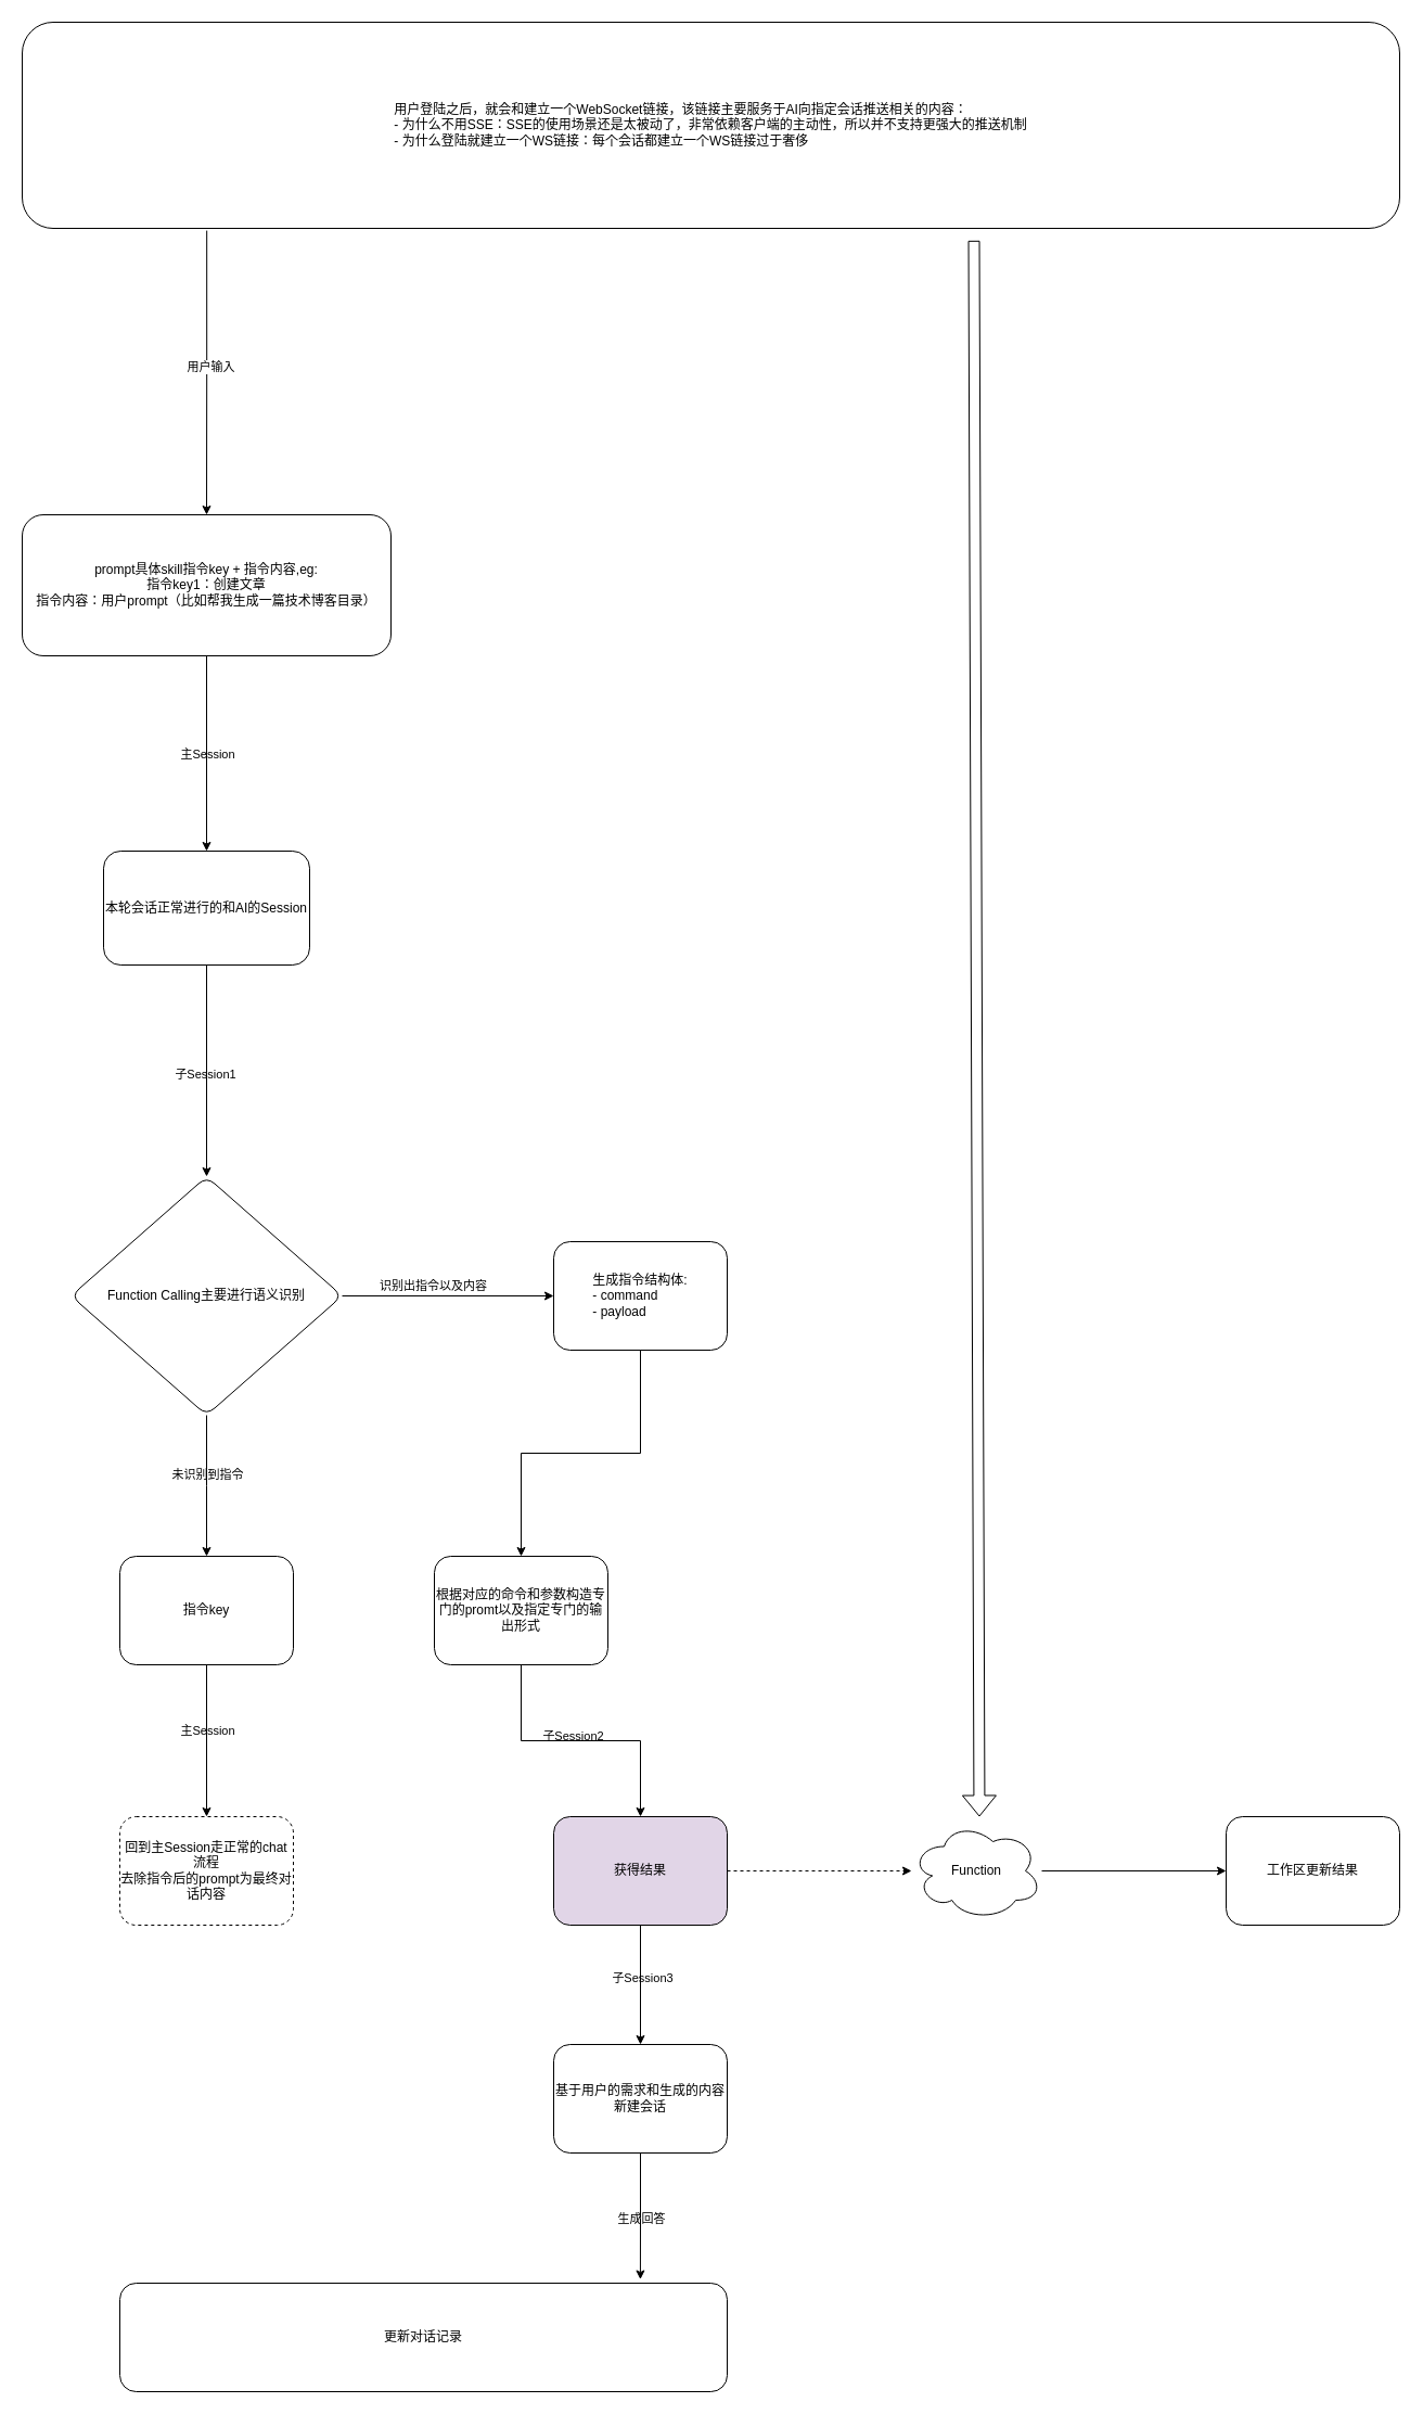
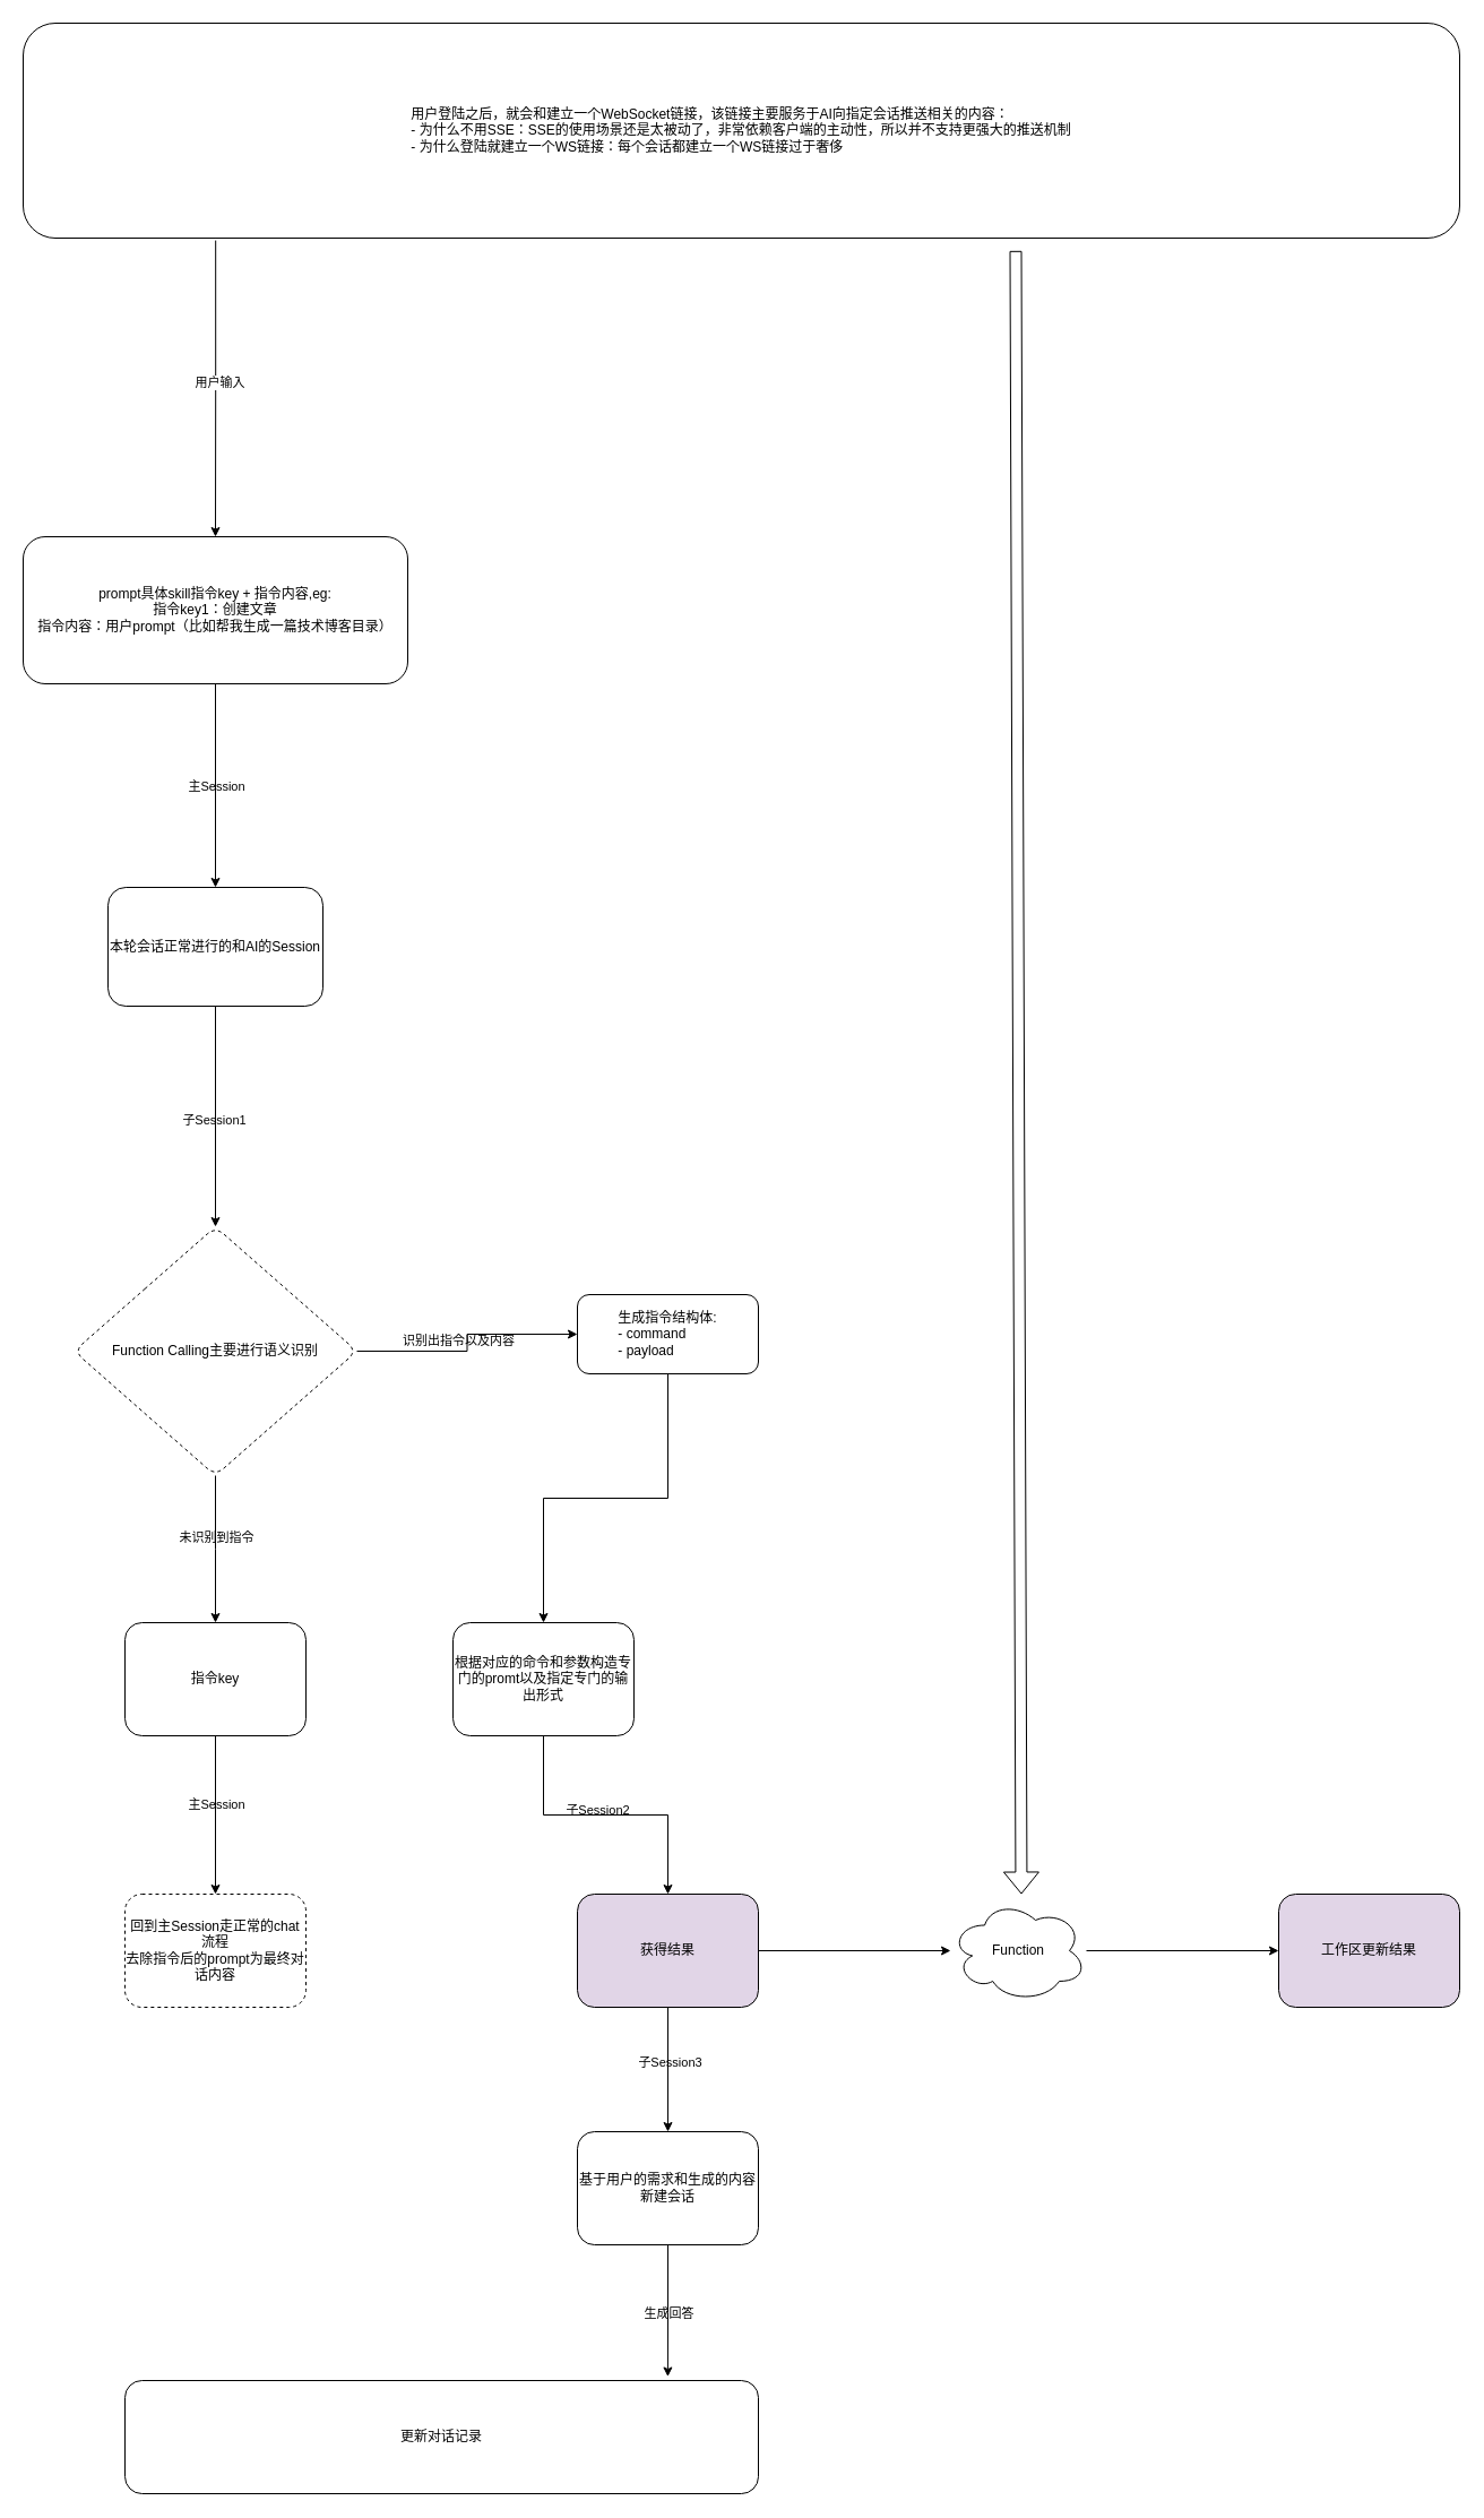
  <mxCell id="0" />
  <mxCell id="1" parent="0" />
  <mxCell id="2" value="" style="edgeStyle=orthogonalEdgeStyle;rounded=0;orthogonalLoop=1;jettySize=auto;html=1;labelBackgroundColor=none;fontColor=default;" edge="1" parent="1" source="4" target="26"><mxGeometry relative="1" as="geometry" /></mxCell>
  <mxCell id="3" value="主Session" style="edgeLabel;html=1;align=center;verticalAlign=middle;resizable=0;points=[];labelBackgroundColor=none;" vertex="1" connectable="0" parent="2"><mxGeometry x="-0.297" relative="1" as="geometry"><mxPoint y="27" as="offset" /></mxGeometry></mxCell>
  <mxCell id="4" value="prompt具体skill指令key + 指令内容,eg:&lt;br&gt;指令key1：创建文章&lt;br&gt;指令内容：用户prompt（比如帮我生成一篇技术博客目录）" style="rounded=1;whiteSpace=wrap;html=1;fontSize=12;glass=0;strokeWidth=1;shadow=0;labelBackgroundColor=none;" parent="1" vertex="1"><mxGeometry x="20" y="474" width="340" height="130" as="geometry" /></mxCell>
  <mxCell id="5" value="" style="edgeStyle=orthogonalEdgeStyle;rounded=0;orthogonalLoop=1;jettySize=auto;html=1;labelBackgroundColor=none;fontColor=default;" edge="1" parent="1" source="9" target="11"><mxGeometry relative="1" as="geometry" /></mxCell>
  <mxCell id="6" value="识别出指令以及内容" style="edgeLabel;html=1;align=center;verticalAlign=middle;resizable=0;points=[];labelBackgroundColor=none;" vertex="1" connectable="0" parent="5"><mxGeometry x="-0.149" y="-1" relative="1" as="geometry"><mxPoint y="-11" as="offset" /></mxGeometry></mxCell>
  <mxCell id="7" style="edgeStyle=orthogonalEdgeStyle;rounded=0;orthogonalLoop=1;jettySize=auto;html=1;labelBackgroundColor=none;fontColor=default;" edge="1" parent="1" source="9"><mxGeometry relative="1" as="geometry"><mxPoint x="190" y="1434" as="targetPoint" /></mxGeometry></mxCell>
  <mxCell id="8" value="未识别到指令" style="edgeLabel;html=1;align=center;verticalAlign=middle;resizable=0;points=[];labelBackgroundColor=none;" vertex="1" connectable="0" parent="7"><mxGeometry x="-0.165" y="-1" relative="1" as="geometry"><mxPoint x="1" as="offset" /></mxGeometry></mxCell>
- <mxCell id="9" value="Function Calling主要进行语义识别" style="rhombus;whiteSpace=wrap;html=1;rounded=1;glass=0;strokeWidth=1;shadow=0;labelBackgroundColor=none;" vertex="1" parent="1"><mxGeometry x="65" y="1084" width="250" height="220" as="geometry" /></mxCell>
+ <mxCell id="9" value="Function Calling主要进行语义识别" style="rhombus;whiteSpace=wrap;html=1;rounded=1;glass=0;strokeWidth=1;shadow=0;labelBackgroundColor=none;dashed=1;" vertex="1" parent="1"><mxGeometry x="65" y="1084" width="250" height="220" as="geometry" /></mxCell>
  <mxCell id="10" value="" style="edgeStyle=orthogonalEdgeStyle;rounded=0;orthogonalLoop=1;jettySize=auto;html=1;labelBackgroundColor=none;fontColor=default;" edge="1" parent="1" source="11" target="18"><mxGeometry relative="1" as="geometry" /></mxCell>
- <mxCell id="11" value="生成指令结构体:&lt;br&gt;&lt;div style=&quot;text-align: left;&quot;&gt;&lt;span style=&quot;background-color: initial;&quot;&gt;- command&lt;/span&gt;&lt;/div&gt;&lt;div style=&quot;text-align: left;&quot;&gt;&lt;span style=&quot;background-color: initial;&quot;&gt;- payload&lt;/span&gt;&lt;/div&gt;" style="whiteSpace=wrap;html=1;rounded=1;glass=0;strokeWidth=1;shadow=0;labelBackgroundColor=none;" vertex="1" parent="1"><mxGeometry x="510" y="1144" width="160" height="100" as="geometry" /></mxCell>
+ <mxCell id="11" value="生成指令结构体:&lt;br&gt;&lt;div style=&quot;text-align: left;&quot;&gt;&lt;span style=&quot;background-color: initial;&quot;&gt;- command&lt;/span&gt;&lt;/div&gt;&lt;div style=&quot;text-align: left;&quot;&gt;&lt;span style=&quot;background-color: initial;&quot;&gt;- payload&lt;/span&gt;&lt;/div&gt;" style="whiteSpace=wrap;html=1;rounded=1;glass=0;strokeWidth=1;shadow=0;labelBackgroundColor=none;" vertex="1" parent="1"><mxGeometry x="510" y="1144" width="160" height="70" as="geometry" /></mxCell>
  <mxCell id="12" value="" style="edgeStyle=orthogonalEdgeStyle;rounded=0;orthogonalLoop=1;jettySize=auto;html=1;labelBackgroundColor=none;fontColor=default;" edge="1" parent="1" source="14" target="15"><mxGeometry relative="1" as="geometry" /></mxCell>
  <mxCell id="13" value="主Session" style="edgeLabel;html=1;align=center;verticalAlign=middle;resizable=0;points=[];labelBackgroundColor=none;" vertex="1" connectable="0" parent="12"><mxGeometry x="-0.212" y="1" relative="1" as="geometry"><mxPoint x="-1" y="5" as="offset" /></mxGeometry></mxCell>
  <mxCell id="14" value="指令key" style="whiteSpace=wrap;html=1;rounded=1;glass=0;strokeWidth=1;shadow=0;labelBackgroundColor=none;" vertex="1" parent="1"><mxGeometry x="110" y="1434" width="160" height="100" as="geometry" /></mxCell>
  <mxCell id="15" value="回到主Session走正常的chat流程&lt;br&gt;去除指令后的prompt为最终对话内容" style="whiteSpace=wrap;html=1;rounded=1;glass=0;strokeWidth=1;shadow=0;labelBackgroundColor=none;dashed=1;" vertex="1" parent="1"><mxGeometry x="110" y="1674" width="160" height="100" as="geometry" /></mxCell>
  <mxCell id="16" value="" style="edgeStyle=orthogonalEdgeStyle;rounded=0;orthogonalLoop=1;jettySize=auto;html=1;labelBackgroundColor=none;fontColor=default;" edge="1" parent="1" source="18" target="22"><mxGeometry relative="1" as="geometry" /></mxCell>
  <mxCell id="17" value="子Session2" style="edgeLabel;html=1;align=center;verticalAlign=middle;resizable=0;points=[];labelBackgroundColor=none;" vertex="1" connectable="0" parent="16"><mxGeometry x="-0.064" relative="1" as="geometry"><mxPoint y="-5" as="offset" /></mxGeometry></mxCell>
  <mxCell id="18" value="根据对应的命令和参数构造专门的promt以及指定专门的输出形式" style="whiteSpace=wrap;html=1;rounded=1;glass=0;strokeWidth=1;shadow=0;labelBackgroundColor=none;" vertex="1" parent="1"><mxGeometry x="400" y="1434" width="160" height="100" as="geometry" /></mxCell>
  <mxCell id="19" value="" style="edgeStyle=orthogonalEdgeStyle;rounded=0;orthogonalLoop=1;jettySize=auto;html=1;labelBackgroundColor=none;fontColor=default;" edge="1" parent="1" source="22" target="30"><mxGeometry relative="1" as="geometry" /></mxCell>
  <mxCell id="20" value="子Session3" style="edgeLabel;html=1;align=center;verticalAlign=middle;resizable=0;points=[];labelBackgroundColor=none;" vertex="1" connectable="0" parent="19"><mxGeometry x="-0.12" y="1" relative="1" as="geometry"><mxPoint as="offset" /></mxGeometry></mxCell>
- <mxCell id="21" style="edgeStyle=orthogonalEdgeStyle;rounded=0;orthogonalLoop=1;jettySize=auto;html=1;exitX=1;exitY=0.5;exitDx=0;exitDy=0;dashed=1;" edge="1" parent="1" source="22" target="36"><mxGeometry relative="1" as="geometry" /></mxCell>
+ <mxCell id="21" style="edgeStyle=orthogonalEdgeStyle;rounded=0;orthogonalLoop=1;jettySize=auto;html=1;exitX=1;exitY=0.5;exitDx=0;exitDy=0;" edge="1" parent="1" source="22" target="36"><mxGeometry relative="1" as="geometry" /></mxCell>
  <mxCell id="22" value="获得结果" style="whiteSpace=wrap;html=1;rounded=1;glass=0;strokeWidth=1;shadow=0;labelBackgroundColor=none;fillColor=#e1d5e7;" vertex="1" parent="1"><mxGeometry x="510" y="1674" width="160" height="100" as="geometry" /></mxCell>
- <mxCell id="23" value="工作区更新结果" style="whiteSpace=wrap;html=1;rounded=1;glass=0;strokeWidth=1;shadow=0;labelBackgroundColor=none;" vertex="1" parent="1"><mxGeometry x="1130" y="1674" width="160" height="100" as="geometry" /></mxCell>
+ <mxCell id="23" value="工作区更新结果" style="whiteSpace=wrap;html=1;rounded=1;glass=0;strokeWidth=1;shadow=0;labelBackgroundColor=none;fillColor=#e1d5e7;" vertex="1" parent="1"><mxGeometry x="1130" y="1674" width="160" height="100" as="geometry" /></mxCell>
  <mxCell id="24" style="edgeStyle=orthogonalEdgeStyle;rounded=0;orthogonalLoop=1;jettySize=auto;html=1;entryX=0.5;entryY=0;entryDx=0;entryDy=0;labelBackgroundColor=none;fontColor=default;" edge="1" parent="1" source="26" target="9"><mxGeometry relative="1" as="geometry" /></mxCell>
  <mxCell id="25" value="子Session1" style="edgeLabel;html=1;align=center;verticalAlign=middle;resizable=0;points=[];labelBackgroundColor=none;" vertex="1" connectable="0" parent="24"><mxGeometry x="0.021" y="-2" relative="1" as="geometry"><mxPoint as="offset" /></mxGeometry></mxCell>
  <mxCell id="26" value="本轮会话正常进行的和AI的Session" style="whiteSpace=wrap;html=1;rounded=1;glass=0;strokeWidth=1;shadow=0;labelBackgroundColor=none;" vertex="1" parent="1"><mxGeometry x="95" y="784" width="190" height="105" as="geometry" /></mxCell>
  <mxCell id="27" value="更新对话记录" style="whiteSpace=wrap;html=1;rounded=1;glass=0;strokeWidth=1;shadow=0;labelBackgroundColor=none;" vertex="1" parent="1"><mxGeometry x="110" y="2104" width="560" height="100" as="geometry" /></mxCell>
  <mxCell id="28" style="edgeStyle=orthogonalEdgeStyle;rounded=0;orthogonalLoop=1;jettySize=auto;html=1;entryX=0.857;entryY=-0.035;entryDx=0;entryDy=0;entryPerimeter=0;labelBackgroundColor=none;fontColor=default;" edge="1" parent="1" source="30" target="27"><mxGeometry relative="1" as="geometry" /></mxCell>
  <mxCell id="29" value="生成回答" style="edgeLabel;html=1;align=center;verticalAlign=middle;resizable=0;points=[];labelBackgroundColor=none;" vertex="1" connectable="0" parent="28"><mxGeometry x="0.05" y="1" relative="1" as="geometry"><mxPoint as="offset" /></mxGeometry></mxCell>
  <mxCell id="30" value="基于用户的需求和生成的内容&lt;br&gt;新建会话" style="whiteSpace=wrap;html=1;rounded=1;glass=0;strokeWidth=1;shadow=0;labelBackgroundColor=none;" vertex="1" parent="1"><mxGeometry x="510" y="1884" width="160" height="100" as="geometry" /></mxCell>
  <mxCell id="31" style="edgeStyle=orthogonalEdgeStyle;rounded=0;orthogonalLoop=1;jettySize=auto;html=1;entryX=0.5;entryY=0;entryDx=0;entryDy=0;exitX=0.134;exitY=1.011;exitDx=0;exitDy=0;exitPerimeter=0;" edge="1" parent="1" source="33" target="4"><mxGeometry relative="1" as="geometry" /></mxCell>
  <mxCell id="32" value="用户输入" style="edgeLabel;html=1;align=center;verticalAlign=middle;resizable=0;points=[];" vertex="1" connectable="0" parent="31"><mxGeometry x="-0.04" y="3" relative="1" as="geometry"><mxPoint y="-1" as="offset" /></mxGeometry></mxCell>
  <mxCell id="33" value="&lt;div style=&quot;text-align: left;&quot;&gt;&lt;span style=&quot;background-color: initial;&quot;&gt;用户登陆之后，就会和建立一个WebSocket链接，该链接主要服务于AI向指定会话推送相关的内容：&lt;/span&gt;&lt;/div&gt;&lt;div style=&quot;text-align: left;&quot;&gt;&lt;span style=&quot;background-color: initial;&quot;&gt;- 为什么不用SSE：SSE的使用场景还是太被动了，非常依赖客户端的主动性，所以并不支持更强大的推送机制&lt;/span&gt;&lt;/div&gt;&lt;div style=&quot;text-align: left;&quot;&gt;&lt;span style=&quot;background-color: initial;&quot;&gt;- 为什么登陆就建立一个WS链接：每个会话都建立一个WS链接过于奢侈&lt;/span&gt;&lt;/div&gt;" style="rounded=1;whiteSpace=wrap;html=1;" vertex="1" parent="1"><mxGeometry x="20" y="20" width="1270" height="190" as="geometry" /></mxCell>
  <mxCell id="34" value="" style="shape=flexArrow;endArrow=classic;html=1;rounded=0;exitX=0.689;exitY=1.007;exitDx=0;exitDy=0;exitPerimeter=0;" edge="1" parent="1"><mxGeometry width="50" height="50" relative="1" as="geometry"><mxPoint x="897.52" y="221.33" as="sourcePoint" /><mxPoint x="902.49" y="1674" as="targetPoint" /></mxGeometry></mxCell>
  <mxCell id="35" style="edgeStyle=orthogonalEdgeStyle;rounded=0;orthogonalLoop=1;jettySize=auto;html=1;entryX=0;entryY=0.5;entryDx=0;entryDy=0;" edge="1" parent="1" source="36" target="23"><mxGeometry relative="1" as="geometry" /></mxCell>
  <mxCell id="36" value="Function" style="ellipse;shape=cloud;whiteSpace=wrap;html=1;" vertex="1" parent="1"><mxGeometry x="840" y="1679" width="120" height="90" as="geometry" /></mxCell>
